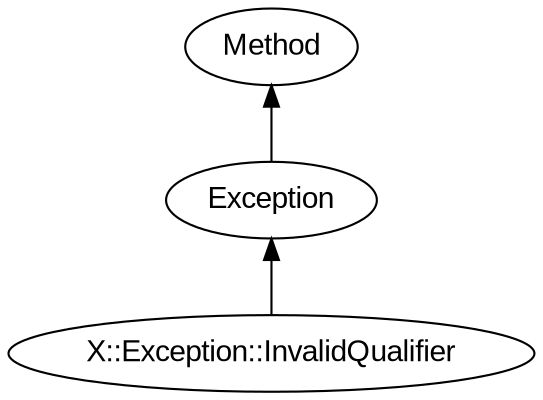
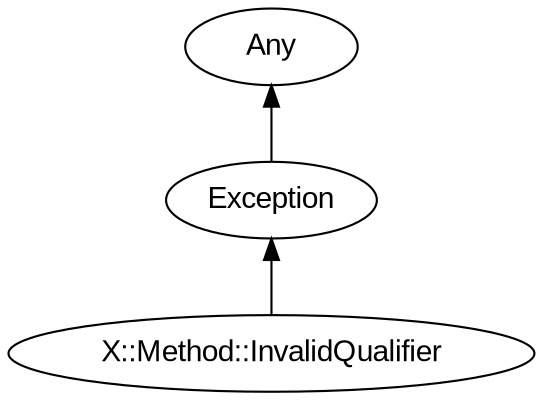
  digraph {
    fontname="Liberation Sans"
    rankdir=BT
    splines=polyline
    node [color="#000000" fontcolor="#000000" fontname="Liberation Sans"]
    edge [color="#000000" fontname="Liberation Sans"]
-   "X::Method::InvalidQualifier" [label="X::Exception::InvalidQualifier"]
+   "X::Method::InvalidQualifier"
    Exception
-   Any [label=Method]
+   Any
    "X::Method::InvalidQualifier" -> Exception
    Exception -> Any
  }
